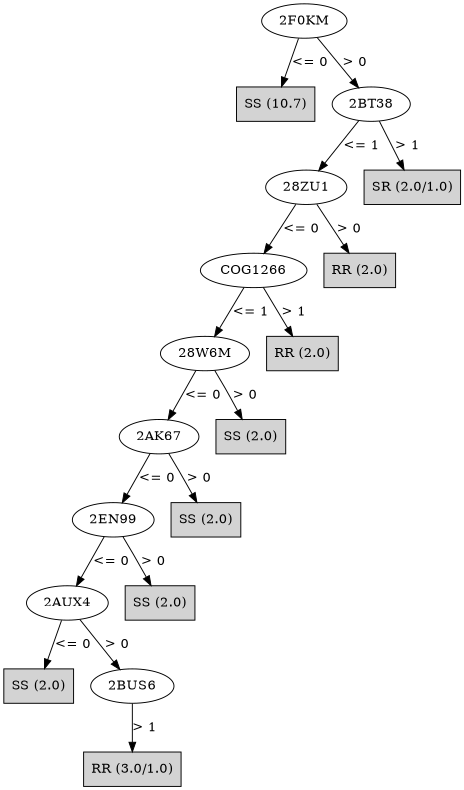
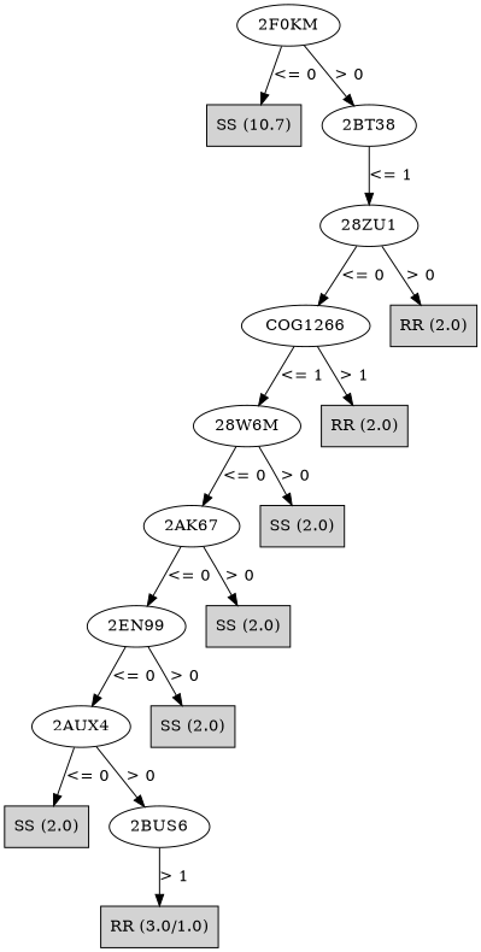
  digraph {
    n1 [label="2F0KM"]
    n2 [label="SS (10.7)" shape=box style=filled]
    n3 [label="2BT38"]
    n4 [label="28ZU1"]
-   n5 [label="SR (2.0/1.0)" shape=box style=filled]
    n6 [label=COG1266]
    n7 [label="RR (2.0)" shape=box style=filled]
    n8 [label="28W6M"]
    n9 [label="RR (2.0)" shape=box style=filled]
    n10 [label="2AK67"]
    n11 [label="SS (2.0)" shape=box style=filled]
    n12 [label="2EN99"]
    n13 [label="SS (2.0)" shape=box style=filled]
    n14 [label="2AUX4"]
    n15 [label="SS (2.0)" shape=box style=filled]
    n16 [label="SS (2.0)" shape=box style=filled]
    n17 [label="2BUS6"]
    n18 [label="RR (3.0/1.0)" shape=box style=filled]
    n1 -> n2 [label="<= 0"]
    n1 -> n3 [label="> 0"]
    n3 -> n4 [label="<= 1"]
-   n3 -> n5 [label="> 1"]
    n4 -> n6 [label="<= 0"]
    n4 -> n7 [label="> 0"]
    n6 -> n8 [label="<= 1"]
    n6 -> n9 [label="> 1"]
    n8 -> n10 [label="<= 0"]
    n8 -> n11 [label="> 0"]
    n10 -> n12 [label="<= 0"]
    n10 -> n13 [label="> 0"]
    n12 -> n14 [label="<= 0"]
    n12 -> n15 [label="> 0"]
    n14 -> n16 [label="<= 0"]
    n14 -> n17 [label="> 0"]
    n17 -> n18 [label="> 1"]
  }
